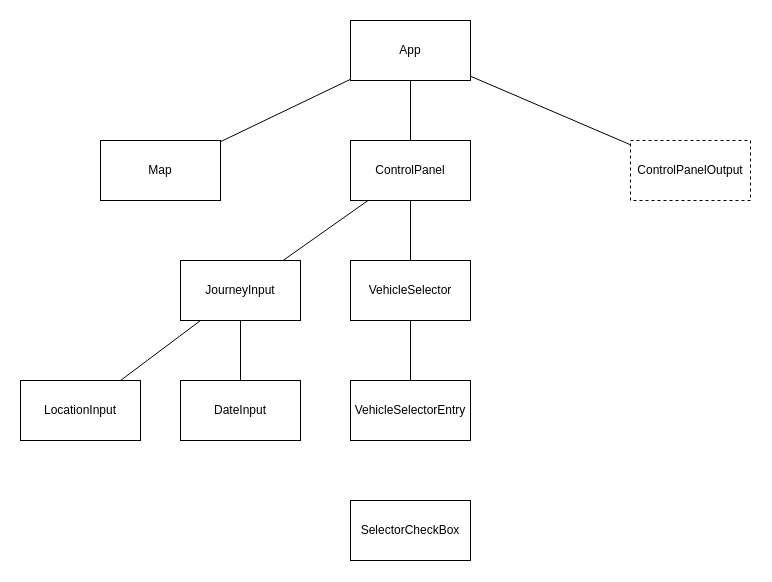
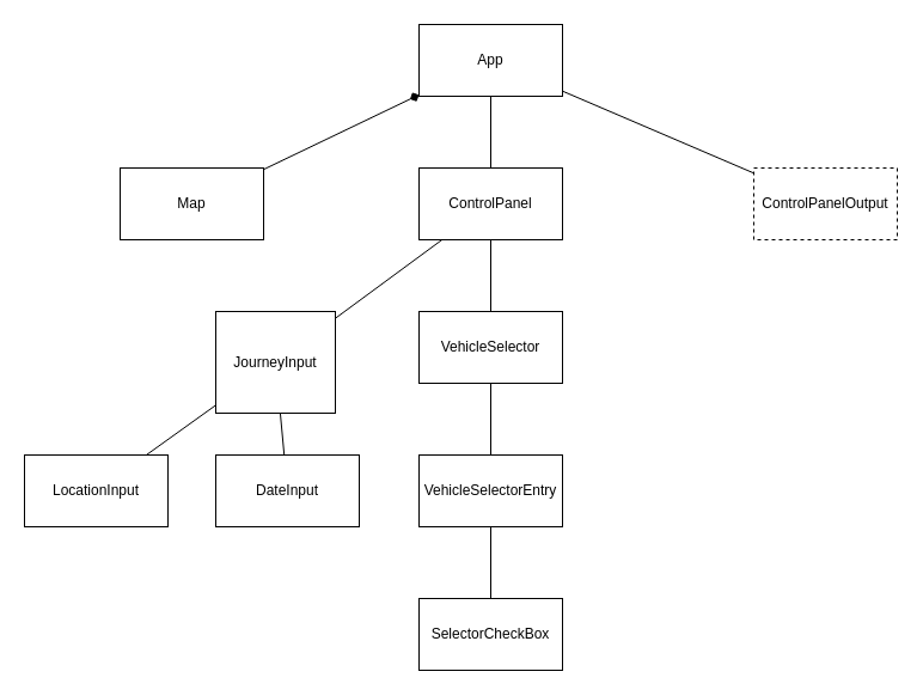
  <mxCell id="0" />
  <mxCell id="1" parent="0" />
  <mxCell id="2" value="App" style="rounded=0;whiteSpace=wrap;html=1;" vertex="1" parent="1"><mxGeometry x="350" width="120" height="60" as="geometry" y="20" /></mxCell>
  <mxCell id="3" value="Map" style="rounded=0;whiteSpace=wrap;html=1;" vertex="1" parent="1"><mxGeometry x="100" y="140" width="120" height="60" as="geometry" /></mxCell>
  <mxCell id="4" value="ControlPanel" style="rounded=0;whiteSpace=wrap;html=1;" vertex="1" parent="1"><mxGeometry x="350" y="140" width="120" height="60" as="geometry" /></mxCell>
  <mxCell id="5" value="ControlPanelOutput" style="rounded=0;whiteSpace=wrap;html=1;dashed=1;" vertex="1" parent="1"><mxGeometry x="630" y="140" width="120" height="60" as="geometry" /></mxCell>
- <mxCell id="6" value="JourneyInput" style="rounded=0;whiteSpace=wrap;html=1;" vertex="1" parent="1"><mxGeometry x="180" y="260" width="120" height="60" as="geometry" /></mxCell>
+ <mxCell id="6" value="JourneyInput" style="rounded=0;whiteSpace=wrap;html=1;" vertex="1" parent="1"><mxGeometry x="180" y="260" width="100" height="85" as="geometry" /></mxCell>
  <mxCell id="7" value="LocationInput" style="rounded=0;whiteSpace=wrap;html=1;" vertex="1" parent="1"><mxGeometry y="380" width="120" height="60" as="geometry" x="20" /></mxCell>
  <mxCell id="8" value="DateInput" style="rounded=0;whiteSpace=wrap;html=1;" vertex="1" parent="1"><mxGeometry x="180" y="380" width="120" height="60" as="geometry" /></mxCell>
  <mxCell id="9" value="VehicleSelector" style="rounded=0;whiteSpace=wrap;html=1;" vertex="1" parent="1"><mxGeometry x="350" y="260" width="120" height="60" as="geometry" /></mxCell>
  <mxCell id="10" value="VehicleSelectorEntry" style="rounded=0;whiteSpace=wrap;html=1;" vertex="1" parent="1"><mxGeometry x="350" y="380" width="120" height="60" as="geometry" /></mxCell>
  <mxCell id="11" value="SelectorCheckBox" style="rounded=0;whiteSpace=wrap;html=1;" vertex="1" parent="1"><mxGeometry x="350" y="500" width="120" height="60" as="geometry" /></mxCell>
- <mxCell id="12" value="" style="endArrow=none;html=1;" edge="1" parent="1" source="3" target="2"><mxGeometry width="50" height="50" relative="1" as="geometry"><mxPoint x="370" y="270" as="sourcePoint" /><mxPoint x="420" y="220" as="targetPoint" /></mxGeometry></mxCell>
+ <mxCell id="12" value="" style="endArrow=diamond;html=1;" edge="1" parent="1" source="3" target="2"><mxGeometry width="50" height="50" relative="1" as="geometry"><mxPoint x="370" y="270" as="sourcePoint" /><mxPoint x="420" y="220" as="targetPoint" /></mxGeometry></mxCell>
  <mxCell id="13" value="" style="endArrow=none;html=1;" edge="1" parent="1" source="4" target="2"><mxGeometry width="50" height="50" relative="1" as="geometry"><mxPoint x="370" y="270" as="sourcePoint" /><mxPoint x="420" y="220" as="targetPoint" /></mxGeometry></mxCell>
  <mxCell id="14" value="" style="endArrow=none;html=1;" edge="1" parent="1" source="5" target="2"><mxGeometry width="50" height="50" relative="1" as="geometry"><mxPoint x="370" y="270" as="sourcePoint" /><mxPoint x="420" y="220" as="targetPoint" /></mxGeometry></mxCell>
  <mxCell id="15" value="" style="endArrow=none;html=1;" edge="1" parent="1" source="6" target="4"><mxGeometry width="50" height="50" relative="1" as="geometry"><mxPoint x="370" y="270" as="sourcePoint" /><mxPoint x="420" y="220" as="targetPoint" /></mxGeometry></mxCell>
  <mxCell id="16" value="" style="endArrow=none;html=1;" edge="1" parent="1" source="9" target="4"><mxGeometry width="50" height="50" relative="1" as="geometry"><mxPoint x="370" y="270" as="sourcePoint" /><mxPoint x="420" y="220" as="targetPoint" /></mxGeometry></mxCell>
  <mxCell id="17" value="" style="endArrow=none;html=1;" edge="1" parent="1" source="10" target="9"><mxGeometry width="50" height="50" relative="1" as="geometry"><mxPoint x="370" y="370" as="sourcePoint" /><mxPoint x="420" y="320" as="targetPoint" /></mxGeometry></mxCell>
+ <mxCell id="18" value="" style="endArrow=none;html=1;" edge="1" parent="1" source="11" target="10"><mxGeometry width="50" height="50" relative="1" as="geometry"><mxPoint x="370" y="370" as="sourcePoint" /><mxPoint x="420" y="320" as="targetPoint" /></mxGeometry></mxCell>
  <mxCell id="19" value="" style="endArrow=none;html=1;" edge="1" parent="1" source="8" target="6"><mxGeometry width="50" height="50" relative="1" as="geometry"><mxPoint x="370" y="370" as="sourcePoint" /><mxPoint x="420" y="320" as="targetPoint" /></mxGeometry></mxCell>
  <mxCell id="20" value="" style="endArrow=none;html=1;" edge="1" parent="1" source="7" target="6"><mxGeometry width="50" height="50" relative="1" as="geometry"><mxPoint x="370" y="370" as="sourcePoint" /><mxPoint x="420" y="320" as="targetPoint" /></mxGeometry></mxCell>
